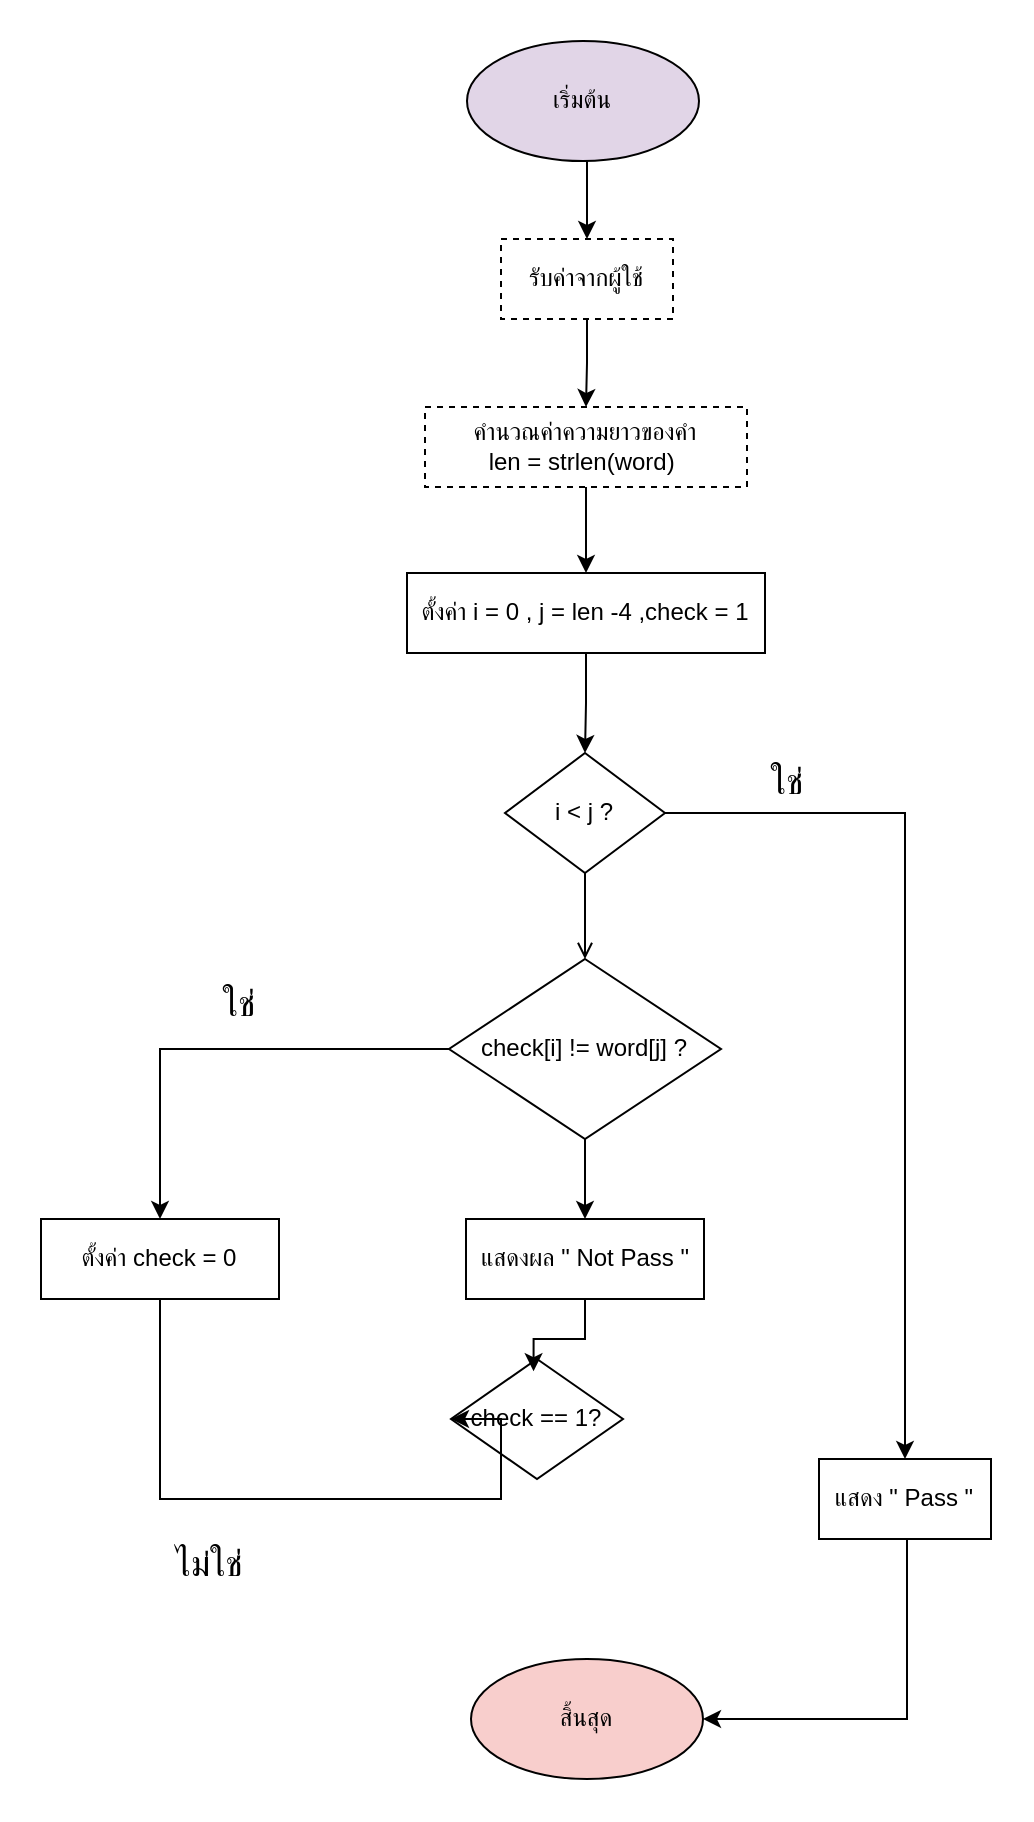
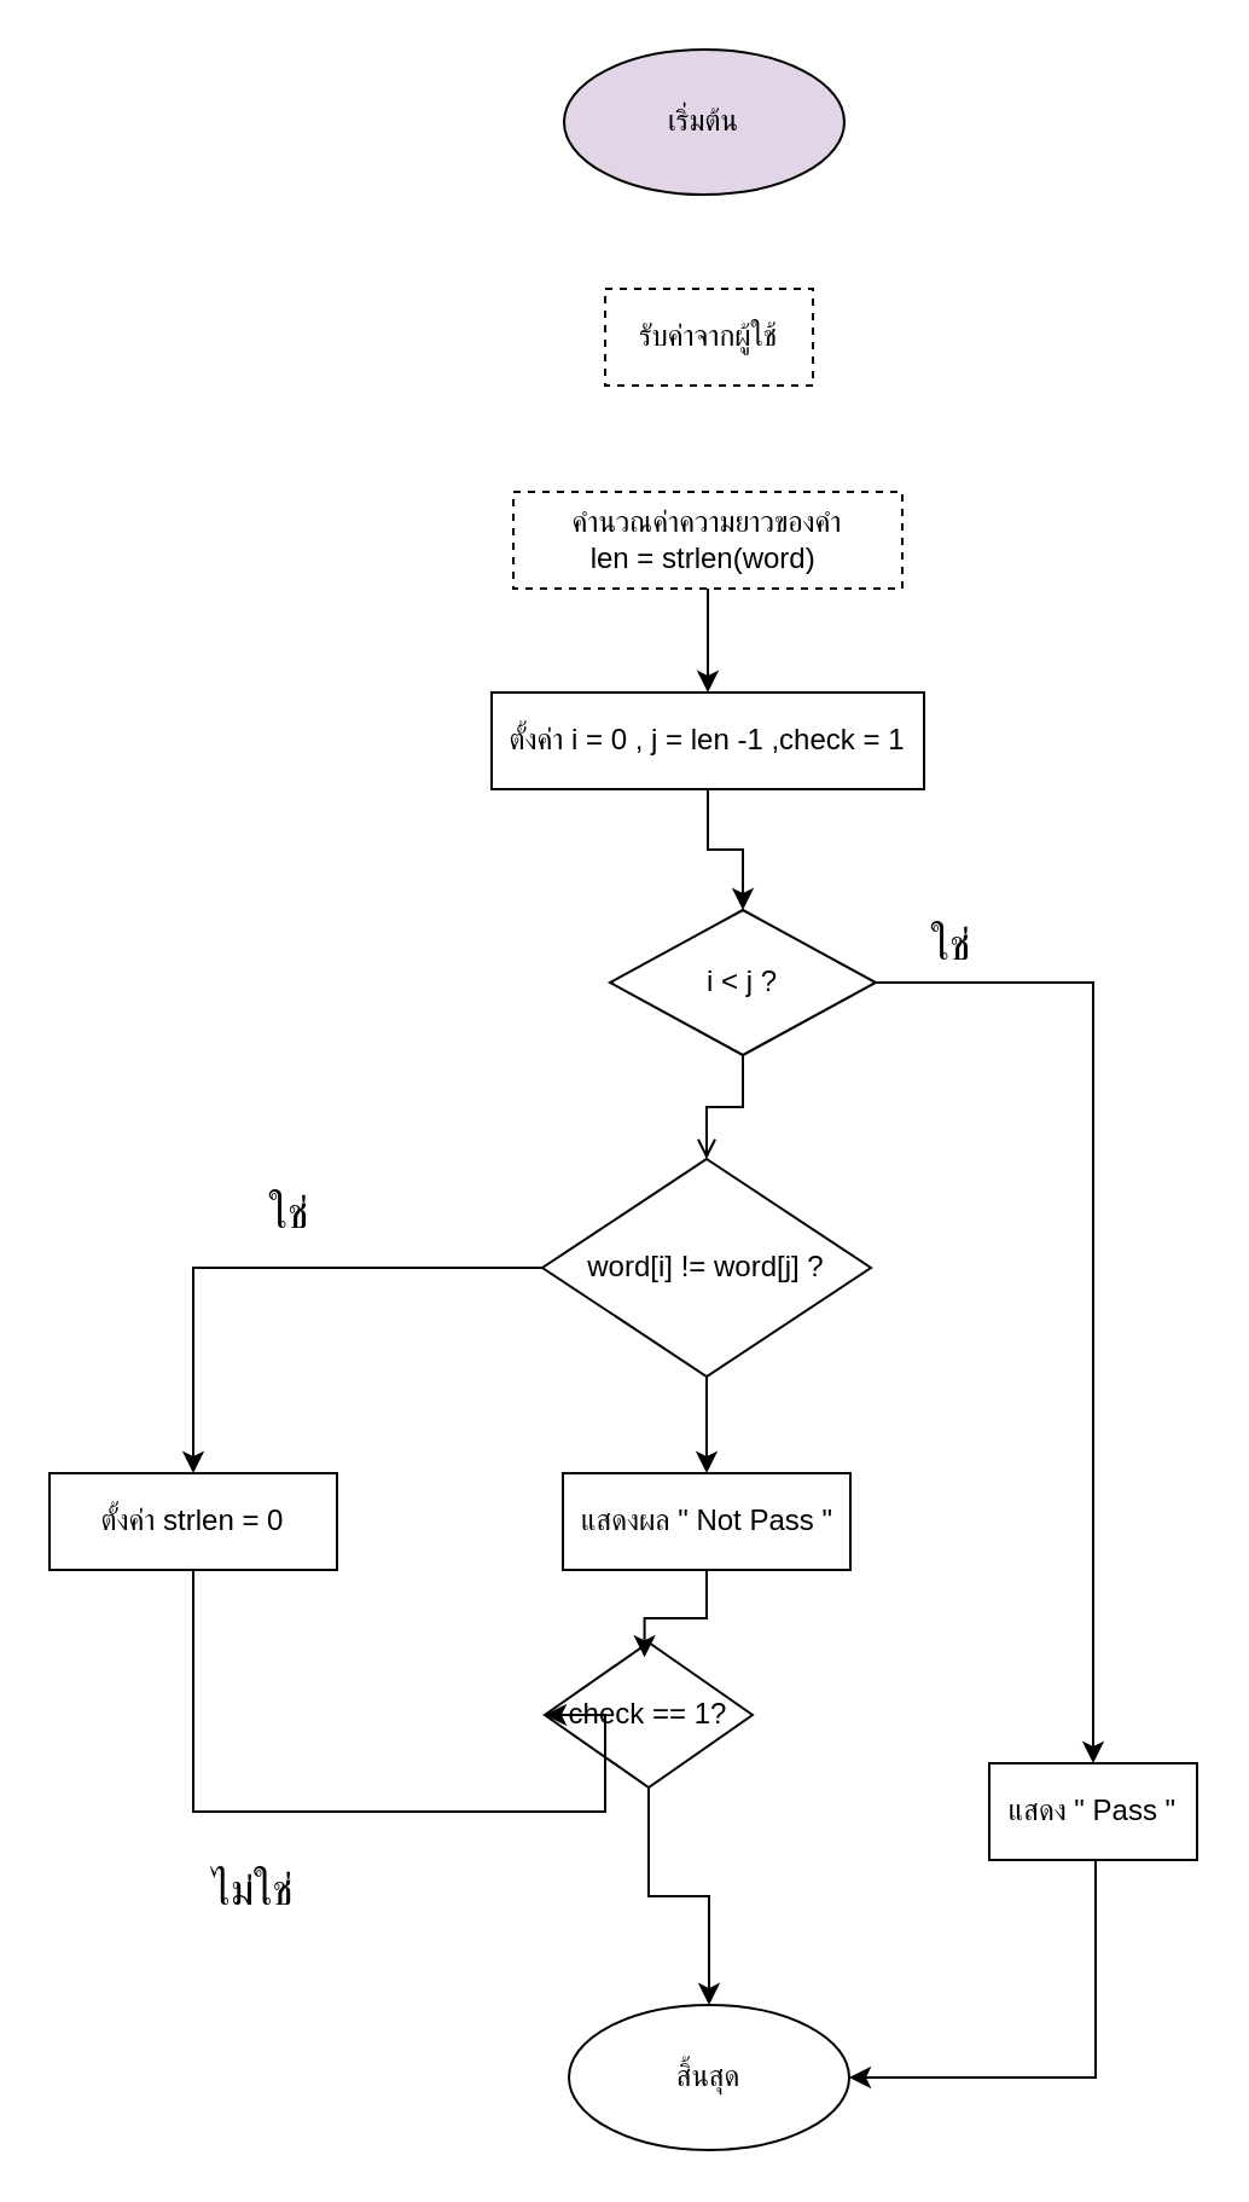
  <mxCell id="0" />
  <mxCell id="1" parent="0" />
- <mxCell id="2" style="edgeStyle=orthogonalEdgeStyle;rounded=0;orthogonalLoop=1;jettySize=auto;html=1;exitX=0.5;exitY=1;exitDx=0;exitDy=0;entryX=0.5;entryY=0;entryDx=0;entryDy=0;" edge="1" parent="1" source="3" target="5"><mxGeometry relative="1" as="geometry" /></mxCell>
  <mxCell id="3" value="เริ่มต้น" style="ellipse;whiteSpace=wrap;html=1;fillColor=#e1d5e7;" vertex="1" parent="1"><mxGeometry x="233" y="20" width="116" height="60" as="geometry" /></mxCell>
- <mxCell id="4" style="edgeStyle=orthogonalEdgeStyle;rounded=0;orthogonalLoop=1;jettySize=auto;html=1;exitX=0.5;exitY=1;exitDx=0;exitDy=0;entryX=0.5;entryY=0;entryDx=0;entryDy=0;" edge="1" parent="1" source="5" target="7"><mxGeometry relative="1" as="geometry" /></mxCell>
  <mxCell id="5" value="รับค่าจากผู้ใช้" style="rounded=0;whiteSpace=wrap;html=1;dashed=1;" vertex="1" parent="1"><mxGeometry x="250" y="119" width="86" height="40" as="geometry" /></mxCell>
  <mxCell id="6" style="edgeStyle=orthogonalEdgeStyle;rounded=0;orthogonalLoop=1;jettySize=auto;html=1;exitX=0.5;exitY=1;exitDx=0;exitDy=0;" edge="1" parent="1" source="7" target="9"><mxGeometry relative="1" as="geometry" /></mxCell>
  <mxCell id="7" value="คำนวณค่าความยาวของคำ&lt;div&gt;len = strlen(word)&amp;nbsp;&lt;/div&gt;" style="rounded=0;whiteSpace=wrap;html=1;dashed=1;" vertex="1" parent="1"><mxGeometry x="212" y="203" width="161" height="40" as="geometry" /></mxCell>
  <mxCell id="8" style="edgeStyle=orthogonalEdgeStyle;rounded=0;orthogonalLoop=1;jettySize=auto;html=1;exitX=0.5;exitY=1;exitDx=0;exitDy=0;entryX=0.5;entryY=0;entryDx=0;entryDy=0;" edge="1" parent="1" source="9" target="12"><mxGeometry relative="1" as="geometry" /></mxCell>
- <mxCell id="9" value="ตั้งค่า i = 0 , j = len -4 ,check = 1" style="rounded=0;whiteSpace=wrap;html=1;" vertex="1" parent="1"><mxGeometry x="203" y="286" width="179" height="40" as="geometry" /></mxCell>
+ <mxCell id="9" value="ตั้งค่า i = 0 , j = len -1 ,check = 1" style="rounded=0;whiteSpace=wrap;html=1;" vertex="1" parent="1"><mxGeometry x="203" y="286" width="179" height="40" as="geometry" /></mxCell>
  <mxCell id="10" style="edgeStyle=orthogonalEdgeStyle;rounded=0;orthogonalLoop=1;jettySize=auto;html=1;exitX=0.5;exitY=1;exitDx=0;exitDy=0;entryX=0.5;entryY=0;entryDx=0;entryDy=0;endArrow=open;" edge="1" parent="1" source="12" target="15"><mxGeometry relative="1" as="geometry" /></mxCell>
  <mxCell id="11" style="edgeStyle=orthogonalEdgeStyle;rounded=0;orthogonalLoop=1;jettySize=auto;html=1;exitX=1;exitY=0.5;exitDx=0;exitDy=0;entryX=0.5;entryY=0;entryDx=0;entryDy=0;" edge="1" parent="1" source="12" target="21"><mxGeometry relative="1" as="geometry" /></mxCell>
- <mxCell id="12" value="i &amp;lt; j ?" style="rhombus;whiteSpace=wrap;html=1;" vertex="1" parent="1"><mxGeometry x="252" y="376" width="80" height="60" as="geometry" /></mxCell>
+ <mxCell id="12" value="i &amp;lt; j ?" style="rhombus;whiteSpace=wrap;html=1;" vertex="1" parent="1"><mxGeometry x="252" y="376" width="110" height="60" as="geometry" /></mxCell>
  <mxCell id="13" style="edgeStyle=orthogonalEdgeStyle;rounded=0;orthogonalLoop=1;jettySize=auto;html=1;exitX=0.5;exitY=1;exitDx=0;exitDy=0;entryX=0.5;entryY=0;entryDx=0;entryDy=0;" edge="1" parent="1" source="15" target="16"><mxGeometry relative="1" as="geometry" /></mxCell>
  <mxCell id="14" style="edgeStyle=orthogonalEdgeStyle;rounded=0;orthogonalLoop=1;jettySize=auto;html=1;exitX=0;exitY=0.5;exitDx=0;exitDy=0;entryX=0.5;entryY=0;entryDx=0;entryDy=0;" edge="1" parent="1" target="23"><mxGeometry relative="1" as="geometry"><mxPoint x="79" y="549" as="targetPoint" /><mxPoint x="264" y="524" as="sourcePoint" /><Array as="points"><mxPoint x="80" y="524" /></Array></mxGeometry></mxCell>
- <mxCell id="15" value="check[i] != word[j] ?" style="rhombus;whiteSpace=wrap;html=1;" vertex="1" parent="1"><mxGeometry x="224" y="479" width="136" height="90" as="geometry" /></mxCell>
+ <mxCell id="15" value="word[i] != word[j] ?" style="rhombus;whiteSpace=wrap;html=1;" vertex="1" parent="1"><mxGeometry x="224" y="479" width="136" height="90" as="geometry" /></mxCell>
  <mxCell id="16" value="แสดงผล &quot; Not Pass &quot;" style="rounded=0;whiteSpace=wrap;html=1;" vertex="1" parent="1"><mxGeometry x="232.5" y="609" width="119" height="40" as="geometry" /></mxCell>
+ <mxCell id="17" style="edgeStyle=orthogonalEdgeStyle;rounded=0;orthogonalLoop=1;jettySize=auto;html=1;exitX=0.5;exitY=1;exitDx=0;exitDy=0;entryX=0.5;entryY=0;entryDx=0;entryDy=0;" edge="1" parent="1" source="18" target="19"><mxGeometry relative="1" as="geometry" /></mxCell>
  <mxCell id="18" value="check == 1?" style="rhombus;whiteSpace=wrap;html=1;" vertex="1" parent="1"><mxGeometry x="225" y="679" width="86" height="60" as="geometry" /></mxCell>
- <mxCell id="19" value="สิ้นสุด" style="ellipse;whiteSpace=wrap;html=1;fillColor=#f8cecc;" vertex="1" parent="1"><mxGeometry x="235" y="829" width="116" height="60" as="geometry" /></mxCell>
+ <mxCell id="19" value="สิ้นสุด" style="ellipse;whiteSpace=wrap;html=1;" vertex="1" parent="1"><mxGeometry x="235" y="829" width="116" height="60" as="geometry" /></mxCell>
  <mxCell id="20" style="edgeStyle=orthogonalEdgeStyle;rounded=0;orthogonalLoop=1;jettySize=auto;html=1;exitX=0.5;exitY=1;exitDx=0;exitDy=0;entryX=1;entryY=0.5;entryDx=0;entryDy=0;" edge="1" parent="1" target="19"><mxGeometry relative="1" as="geometry"><mxPoint x="353" y="859" as="targetPoint" /><mxPoint x="436" y="769" as="sourcePoint" /><Array as="points"><mxPoint x="453" y="769" /><mxPoint x="453" y="859" /></Array></mxGeometry></mxCell>
  <mxCell id="21" value="แสดง &quot; Pass &quot;" style="rounded=0;whiteSpace=wrap;html=1;" vertex="1" parent="1"><mxGeometry x="409" y="729" width="86" height="40" as="geometry" /></mxCell>
  <mxCell id="22" style="edgeStyle=orthogonalEdgeStyle;rounded=0;orthogonalLoop=1;jettySize=auto;html=1;exitX=0.5;exitY=1;exitDx=0;exitDy=0;entryX=0;entryY=0.5;entryDx=0;entryDy=0;" edge="1" parent="1" source="23" target="18"><mxGeometry relative="1" as="geometry"><mxPoint x="229" y="749" as="targetPoint" /><Array as="points"><mxPoint x="80" y="749" /><mxPoint x="250" y="749" /></Array></mxGeometry></mxCell>
- <mxCell id="23" value="ตั้งค่า check = 0" style="rounded=0;whiteSpace=wrap;html=1;" vertex="1" parent="1"><mxGeometry x="20" y="609" width="119" height="40" as="geometry" /></mxCell>
+ <mxCell id="23" value="ตั้งค่า strlen = 0" style="rounded=0;whiteSpace=wrap;html=1;" vertex="1" parent="1"><mxGeometry x="20" y="609" width="119" height="40" as="geometry" /></mxCell>
  <mxCell id="24" style="edgeStyle=orthogonalEdgeStyle;rounded=0;orthogonalLoop=1;jettySize=auto;html=1;exitX=0.5;exitY=1;exitDx=0;exitDy=0;entryX=0.48;entryY=0.102;entryDx=0;entryDy=0;entryPerimeter=0;" edge="1" parent="1" source="16" target="18"><mxGeometry relative="1" as="geometry" /></mxCell>
  <mxCell id="25" value="&lt;font style=&quot;font-size: 18px;&quot;&gt;ใช่&lt;/font&gt;" style="text;html=1;align=center;verticalAlign=middle;resizable=0;points=[];autosize=1;strokeColor=none;fillColor=none;" vertex="1" parent="1"><mxGeometry x="373" y="371" width="40" height="40" as="geometry" /></mxCell>
  <mxCell id="26" value="&lt;font style=&quot;font-size: 18px;&quot;&gt;ใช่&lt;/font&gt;" style="text;html=1;align=center;verticalAlign=middle;resizable=0;points=[];autosize=1;strokeColor=none;fillColor=none;" vertex="1" parent="1"><mxGeometry x="99" y="482" width="40" height="40" as="geometry" /></mxCell>
  <mxCell id="27" value="&lt;font style=&quot;font-size: 18px;&quot;&gt;ไม่ใช่&lt;/font&gt;" style="text;html=1;align=center;verticalAlign=middle;resizable=0;points=[];autosize=1;strokeColor=none;fillColor=none;" vertex="1" parent="1"><mxGeometry x="74" y="762" width="60" height="40" as="geometry" /></mxCell>
